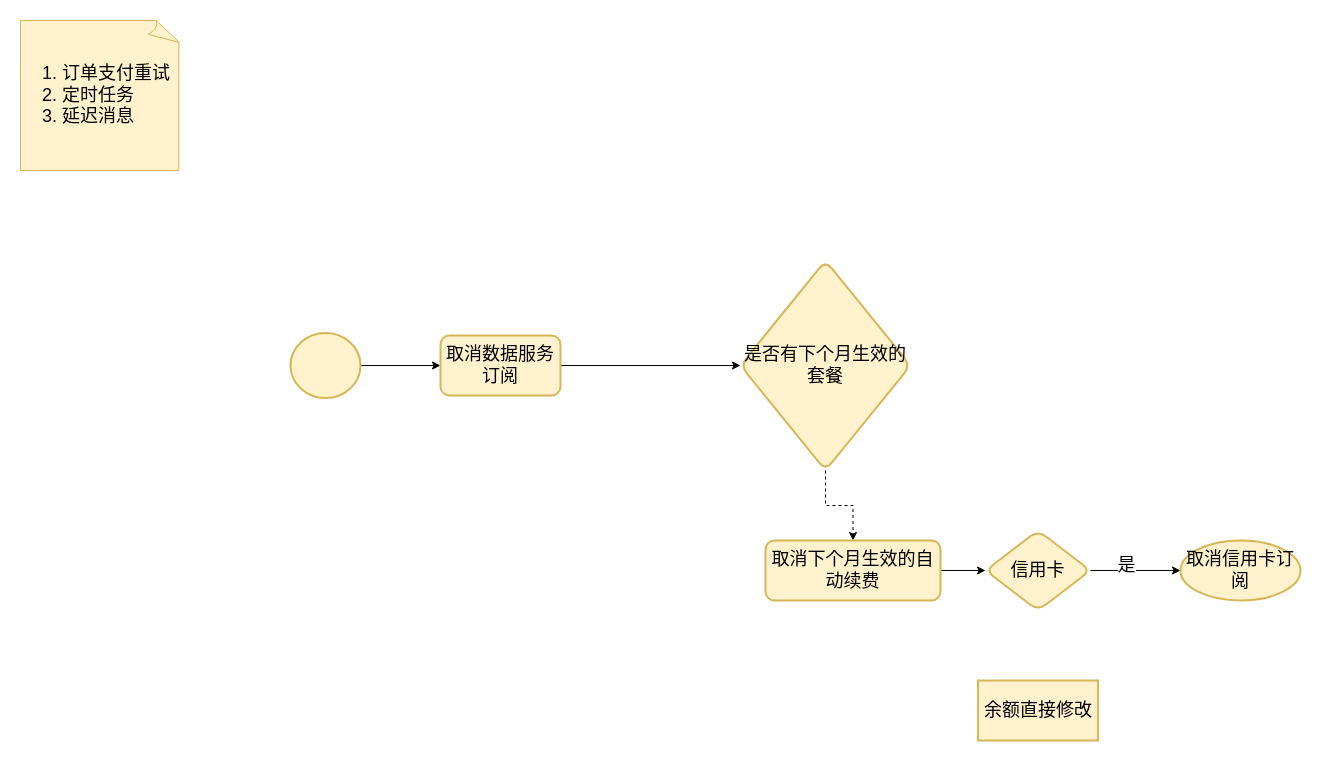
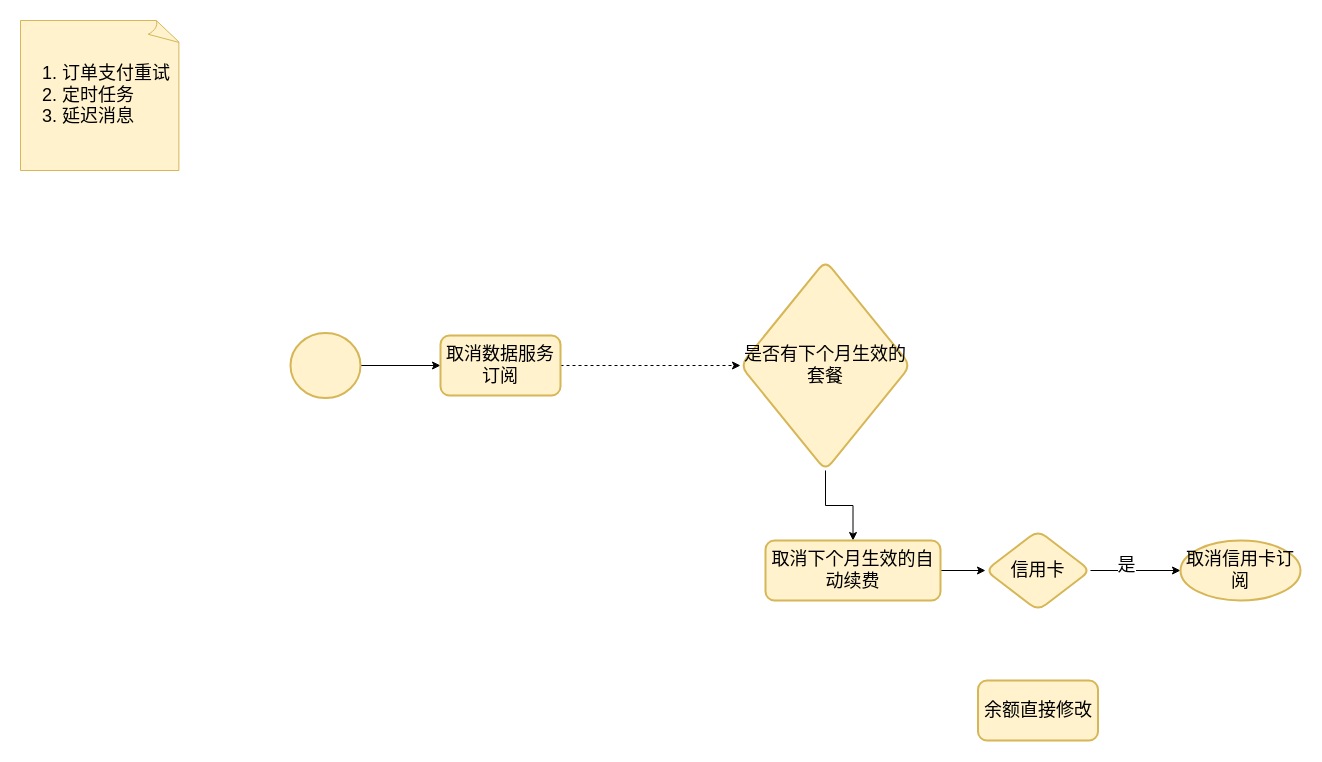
  <mxCell id="0" />
  <mxCell id="1" parent="0" />
  <mxCell id="2" value="&lt;ol&gt;&lt;li&gt;订单支付重试&lt;/li&gt;&lt;li&gt;定时任务&lt;/li&gt;&lt;li&gt;延迟消息&lt;/li&gt;&lt;/ol&gt;" style="whiteSpace=wrap;html=1;shape=mxgraph.basic.document;rounded=1;strokeColor=#d6b656;fontFamily=Helvetica;fontSize=18;fontColor=default;fillColor=#fff2cc;align=left;" vertex="1" parent="1"><mxGeometry x="20" y="20" width="160" height="150" as="geometry" /></mxCell>
  <mxCell id="3" value="" style="edgeStyle=orthogonalEdgeStyle;rounded=0;orthogonalLoop=1;jettySize=auto;html=1;fontFamily=Helvetica;fontSize=18;fontColor=default;" edge="1" parent="1" source="4" target="6"><mxGeometry relative="1" as="geometry" /></mxCell>
  <mxCell id="4" value="" style="strokeWidth=2;html=1;shape=mxgraph.flowchart.start_2;whiteSpace=wrap;rounded=1;strokeColor=#d6b656;fontFamily=Helvetica;fontSize=18;fontColor=default;fillColor=#fff2cc;" vertex="1" parent="1"><mxGeometry x="290" y="332.5" width="70" height="65" as="geometry" /></mxCell>
- <mxCell id="5" value="" style="edgeStyle=orthogonalEdgeStyle;rounded=0;orthogonalLoop=1;jettySize=auto;html=1;fontFamily=Helvetica;fontSize=18;fontColor=default;" edge="1" parent="1" source="6" target="8"><mxGeometry relative="1" as="geometry" /></mxCell>
+ <mxCell id="5" value="" style="edgeStyle=orthogonalEdgeStyle;rounded=0;orthogonalLoop=1;jettySize=auto;html=1;fontFamily=Helvetica;fontSize=18;fontColor=default;dashed=1;" edge="1" parent="1" source="6" target="8"><mxGeometry relative="1" as="geometry" /></mxCell>
  <mxCell id="6" value="取消数据服务订阅" style="whiteSpace=wrap;html=1;fontSize=18;fillColor=#fff2cc;strokeColor=#d6b656;strokeWidth=2;rounded=1;" vertex="1" parent="1"><mxGeometry x="440" y="335" width="120" height="60" as="geometry" /></mxCell>
- <mxCell id="7" value="" style="edgeStyle=orthogonalEdgeStyle;rounded=0;orthogonalLoop=1;jettySize=auto;html=1;fontFamily=Helvetica;fontSize=18;fontColor=default;dashed=1;" edge="1" parent="1" source="8" target="10"><mxGeometry relative="1" as="geometry" /></mxCell>
+ <mxCell id="7" value="" style="edgeStyle=orthogonalEdgeStyle;rounded=0;orthogonalLoop=1;jettySize=auto;html=1;fontFamily=Helvetica;fontSize=18;fontColor=default;" edge="1" parent="1" source="8" target="10"><mxGeometry relative="1" as="geometry" /></mxCell>
  <mxCell id="8" value="是否有下个月生效的套餐" style="rhombus;whiteSpace=wrap;html=1;fontSize=18;fillColor=#fff2cc;strokeColor=#d6b656;strokeWidth=2;rounded=1;" vertex="1" parent="1"><mxGeometry x="740" y="260" width="170" height="210" as="geometry" /></mxCell>
  <mxCell id="9" value="" style="edgeStyle=orthogonalEdgeStyle;rounded=0;orthogonalLoop=1;jettySize=auto;html=1;fontFamily=Helvetica;fontSize=18;fontColor=default;" edge="1" parent="1" source="10" target="13"><mxGeometry relative="1" as="geometry" /></mxCell>
  <mxCell id="10" value="取消下个月生效的自动续费" style="rounded=1;whiteSpace=wrap;html=1;fontSize=18;fillColor=#fff2cc;strokeColor=#d6b656;strokeWidth=2;" vertex="1" parent="1"><mxGeometry x="765" y="540" width="175" height="60" as="geometry" /></mxCell>
  <mxCell id="11" value="" style="edgeStyle=orthogonalEdgeStyle;rounded=0;orthogonalLoop=1;jettySize=auto;html=1;fontFamily=Helvetica;fontSize=18;fontColor=default;" edge="1" parent="1" source="13" target="14"><mxGeometry relative="1" as="geometry" /></mxCell>
  <mxCell id="12" value="是" style="edgeLabel;html=1;align=center;verticalAlign=middle;resizable=0;points=[];fontSize=18;fontFamily=Helvetica;fontColor=default;" vertex="1" connectable="0" parent="11"><mxGeometry x="-0.221" y="6" relative="1" as="geometry"><mxPoint as="offset" /></mxGeometry></mxCell>
  <mxCell id="13" value="信用卡" style="rhombus;whiteSpace=wrap;html=1;fontSize=18;fillColor=#fff2cc;strokeColor=#d6b656;rounded=1;strokeWidth=2;" vertex="1" parent="1"><mxGeometry x="985" y="530" width="105" height="80" as="geometry" /></mxCell>
  <mxCell id="14" value="取消信用卡订阅" style="ellipse;whiteSpace=wrap;html=1;fontSize=18;fillColor=#fff2cc;strokeColor=#d6b656;strokeWidth=2;" vertex="1" parent="1"><mxGeometry x="1180" y="540" width="120" height="60" as="geometry" /></mxCell>
- <mxCell id="15" value="余额直接修改" style="whiteSpace=wrap;html=1;fontSize=18;fillColor=#fff2cc;strokeColor=#d6b656;strokeWidth=2;rounded=0;" vertex="1" parent="1"><mxGeometry x="977.5" y="680" width="120" height="60" as="geometry" /></mxCell>
+ <mxCell id="15" value="余额直接修改" style="whiteSpace=wrap;html=1;fontSize=18;fillColor=#fff2cc;strokeColor=#d6b656;rounded=1;strokeWidth=2;" vertex="1" parent="1"><mxGeometry x="977.5" y="680" width="120" height="60" as="geometry" /></mxCell>
